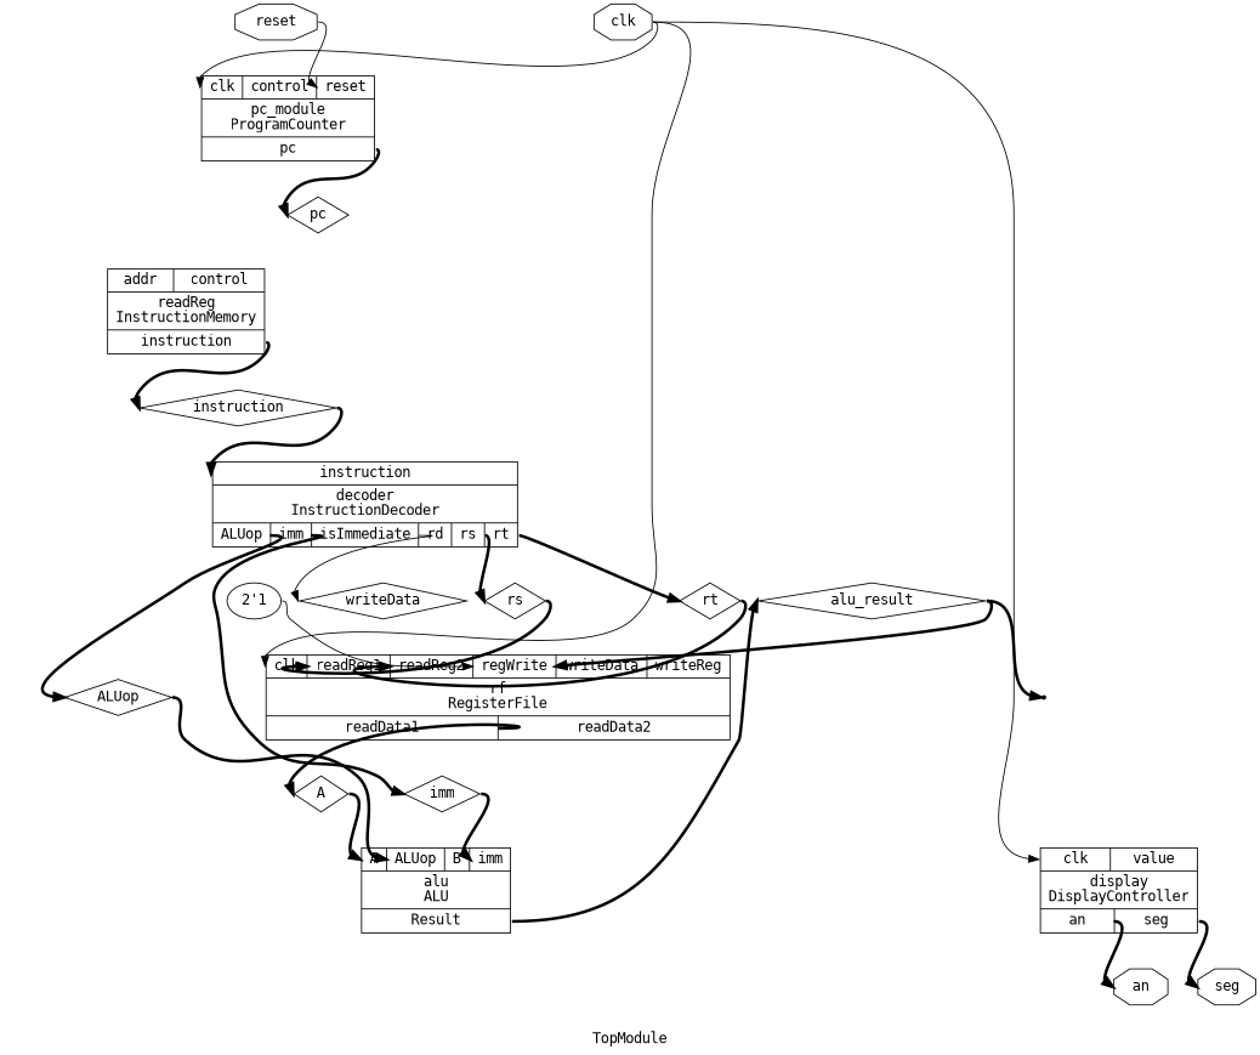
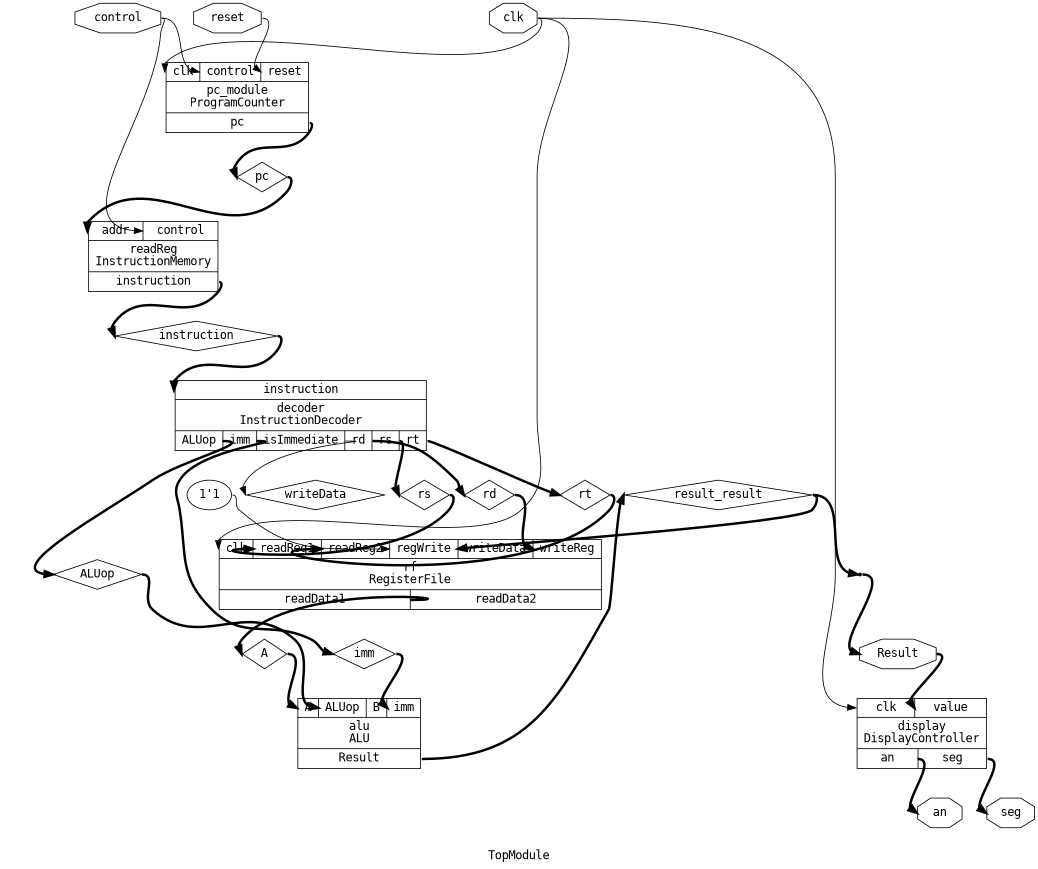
  digraph {
    fontname="DejaVu Sans Mono"
    label=TopModule
    rankdir=TB
    remincross=true
    node [color=black fontcolor=black fontname="DejaVu Sans Mono" shape=diamond]
    edge [color=black fontcolor=black fontname="DejaVu Sans Mono" headport=w style="setlinewidth(3)" tailport=e]
-   n1 [label=alu_result]
+   n1 [label=result_result]
    n2 [label="{{<p17> clk|<p21> readReg1|<p22> readReg2|<p23> regWrite|<p24> writeData|<p25> writeReg}|rf\nRegisterFile|{<p26> readData1|<p27> readData2}}" shape=record color="" fontcolor=""]
    x1 [shape=point color="" fontcolor=""]
    n4 [label=A]
+   n5 [label=Result shape=octagon]
    n6 [label=writeData]
    n7 [label=ALUop]
    n8 [label="{{<p5> A|<p3> ALUop|<p4> B|<p6> imm}|alu\nALU|{<p12> Result}}" shape=record color="" fontcolor=""]
    n9 [label=imm]
+   n10 [label=rd]
    n11 [label=rt]
    n12 [label=rs]
    n13 [label=instruction]
    n14 [label="{{<p10> instruction}|decoder\nInstructionDecoder|{<p3> ALUop|<p6> imm|<p2> isImmediate|<p7> rd|<p9> rs|<p8> rt}}" shape=record color="" fontcolor=""]
    n15 [label=pc]
    n16 [label="{{<p30> addr|<p16> control}|readReg\nInstructionMemory|{<p10> instruction}}" shape=record color="" fontcolor=""]
    n17 [label="{{<p17> clk|<p18> value}|display\nDisplayController|{<p13> an|<p14> seg}}" shape=record color="" fontcolor=""]
    n18 [label=an shape=octagon]
    n19 [label=seg shape=octagon]
    n20 [label=reset shape=octagon]
    n21 [label="{{<p17> clk|<p16> control|<p15> reset}|pc_module\nProgramCounter|{<p11> pc}}" shape=record color="" fontcolor=""]
+   n22 [label=control shape=octagon]
    n23 [label=clk shape=octagon]
-   n24 [label="2'1" color="" fontcolor="" shape=""]
+   n24 [label="1'1" color="" fontcolor="" shape=""]
    n1 -> n2 [headport="p24:w"]
    n1 -> x1
    n2 -> n4 [tailport="p26:e"]
+   x1 -> n5
    n4 -> n8 [headport="p5:w"]
+   n5 -> n17 [headport="p18:w"]
    n7 -> n8 [headport="p3:w"]
    n8 -> n1 [tailport="p12:e"]
    n9 -> n8 [headport="p6:w"]
+   n10 -> n2 [headport="p25:w"]
    n11 -> n2 [headport="p22:w"]
    n12 -> n2 [headport="p21:w"]
    n13 -> n14 [headport="p10:w"]
    n14 -> n6 [tailport="p2:e" style=""]
    n14 -> n7 [tailport="p3:e"]
    n14 -> n9 [tailport="p6:e"]
+   n14 -> n10 [tailport="p7:e"]
    n14 -> n11 [tailport="p8:e"]
    n14 -> n12 [tailport="p9:e"]
+   n15 -> n16 [headport="p30:w"]
    n16 -> n13 [tailport="p10:e"]
    n17 -> n18 [tailport="p13:e"]
    n17 -> n19 [tailport="p14:e"]
    n20 -> n21 [headport="p15:w" style=""]
    n21 -> n15 [tailport="p11:e"]
+   n22 -> n16 [headport="p16:w" style=""]
+   n22 -> n21 [headport="p16:w" style=""]
    n23 -> n2 [headport="p17:w" style=""]
    n23 -> n17 [headport="p17:w" style=""]
    n23 -> n21 [headport="p17:w" style=""]
    n24 -> n2 [headport="p23:w" style=""]
  }
